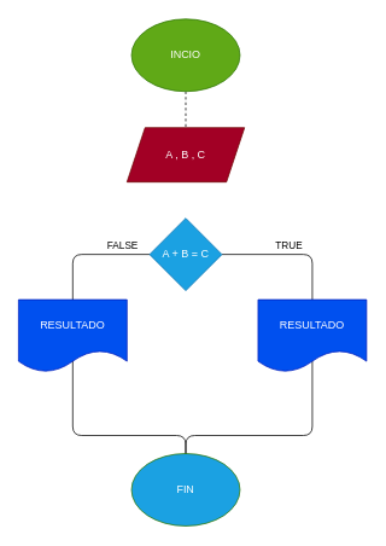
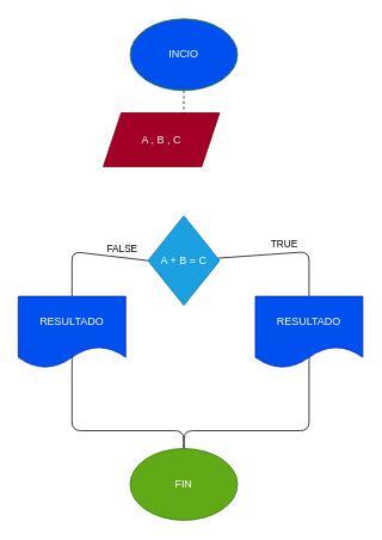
  <mxCell id="0" />
  <mxCell id="1" parent="0" />
  <mxCell id="2" value="" style="edgeStyle=none;html=1;entryX=0.5;entryY=0;entryDx=0;entryDy=0;dashed=1;" edge="1" parent="1" source="3" target="4"><mxGeometry relative="1" as="geometry"><mxPoint x="215" y="120" as="targetPoint" /><Array as="points"><mxPoint x="205" y="170" /></Array></mxGeometry></mxCell>
- <mxCell id="3" value="INCIO" style="ellipse;whiteSpace=wrap;html=1;fillColor=#60a917;fontColor=#ffffff;strokeColor=#2D7600;" vertex="1" parent="1"><mxGeometry x="145" y="20" width="120" height="80" as="geometry" /></mxCell>
- <mxCell id="4" value="A , B , C" style="shape=parallelogram;perimeter=parallelogramPerimeter;whiteSpace=wrap;html=1;fixedSize=1;fillColor=#a20025;fontColor=#ffffff;strokeColor=#6F0000;" vertex="1" parent="1"><mxGeometry x="140" y="140" width="130" height="60" as="geometry" /></mxCell>
+ <mxCell id="3" value="INCIO" style="ellipse;whiteSpace=wrap;html=1;fillColor=#0050ef;fontColor=#ffffff;strokeColor=#2D7600;" vertex="1" parent="1"><mxGeometry x="145" y="20" width="120" height="80" as="geometry" /></mxCell>
+ <mxCell id="4" value="A , B , C" style="shape=parallelogram;perimeter=parallelogramPerimeter;whiteSpace=wrap;html=1;fixedSize=1;fillColor=#a20025;fontColor=#ffffff;strokeColor=#6F0000;" vertex="1" parent="1"><mxGeometry x="115" y="125" width="130" height="60" as="geometry" /></mxCell>
  <mxCell id="5" value="TRUE" style="edgeStyle=none;html=1;" edge="1" parent="1" source="7"><mxGeometry x="-0.714" y="10" relative="1" as="geometry"><mxPoint x="205" y="560" as="targetPoint" /><Array as="points"><mxPoint x="345" y="280" /><mxPoint x="345" y="480" /><mxPoint x="205" y="480" /></Array><mxPoint as="offset" /></mxGeometry></mxCell>
  <mxCell id="6" value="FALSE" style="edgeStyle=none;html=1;exitX=0;exitY=0.5;exitDx=0;exitDy=0;" edge="1" parent="1" source="7"><mxGeometry x="-0.878" y="-10" relative="1" as="geometry"><mxPoint x="205" y="560" as="targetPoint" /><Array as="points"><mxPoint x="80" y="280" /><mxPoint x="80" y="480" /><mxPoint x="205" y="480" /></Array><mxPoint as="offset" /></mxGeometry></mxCell>
- <mxCell id="7" value="A + B = C" style="rhombus;whiteSpace=wrap;html=1;fillColor=#1ba1e2;fontColor=#ffffff;strokeColor=#006EAF;" vertex="1" parent="1"><mxGeometry x="165" y="240" width="80" height="80" as="geometry" /></mxCell>
- <mxCell id="8" value="FIN" style="ellipse;whiteSpace=wrap;html=1;fillColor=#1ba1e2;fontColor=#ffffff;strokeColor=#2D7600;" vertex="1" parent="1"><mxGeometry x="145" y="500" width="120" height="80" as="geometry" /></mxCell>
+ <mxCell id="7" value="A + B = C" style="rhombus;whiteSpace=wrap;html=1;fillColor=#1ba1e2;fontColor=#ffffff;strokeColor=#006EAF;" vertex="1" parent="1"><mxGeometry x="165" y="240" width="80" height="100" as="geometry" /></mxCell>
+ <mxCell id="8" value="FIN" style="ellipse;whiteSpace=wrap;html=1;fillColor=#60a917;fontColor=#ffffff;strokeColor=#2D7600;" vertex="1" parent="1"><mxGeometry x="145" y="500" width="120" height="80" as="geometry" /></mxCell>
  <mxCell id="9" value="RESULTADO" style="shape=document;whiteSpace=wrap;html=1;boundedLbl=1;fillColor=#0050ef;fontColor=#ffffff;strokeColor=#001DBC;" vertex="1" parent="1"><mxGeometry x="285" y="330" width="120" height="80" as="geometry" /></mxCell>
  <mxCell id="10" value="RESULTADO" style="shape=document;whiteSpace=wrap;html=1;boundedLbl=1;fillColor=#0050ef;fontColor=#ffffff;strokeColor=#001DBC;" vertex="1" parent="1"><mxGeometry x="20" y="330" width="120" height="80" as="geometry" /></mxCell>
